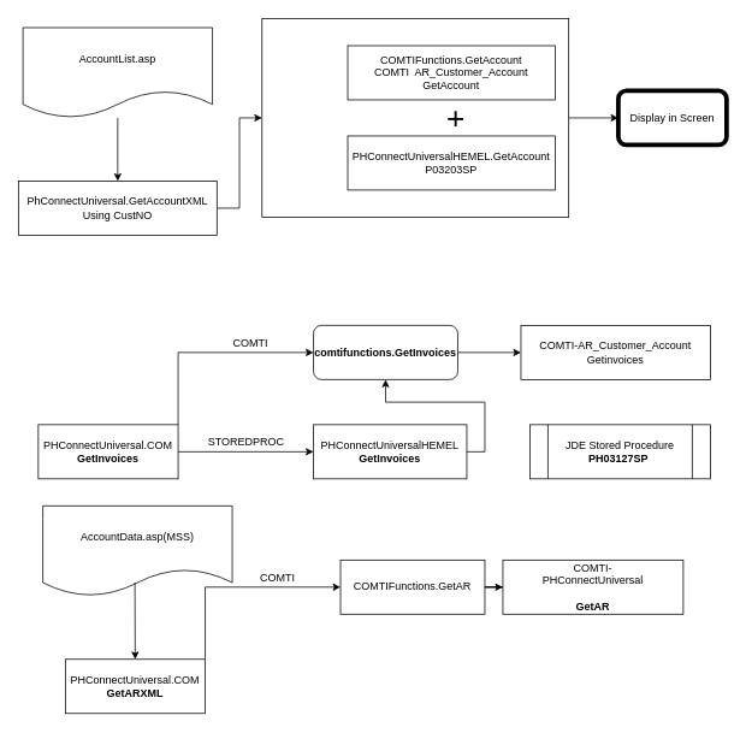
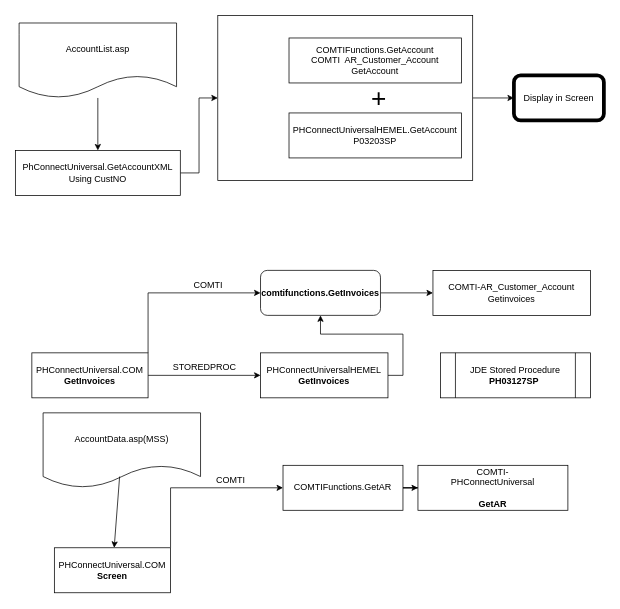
  <mxCell id="0" />
  <mxCell id="1" parent="0" />
  <mxCell id="2" value="" style="edgeStyle=orthogonalEdgeStyle;rounded=0;orthogonalLoop=1;jettySize=auto;html=1;" edge="1" parent="1" source="3" target="22"><mxGeometry relative="1" as="geometry" /></mxCell>
  <mxCell id="3" value="" style="rounded=0;whiteSpace=wrap;html=1;" vertex="1" parent="1"><mxGeometry x="290" y="20" width="340" height="220" as="geometry" /></mxCell>
  <mxCell id="4" style="edgeStyle=orthogonalEdgeStyle;rounded=0;orthogonalLoop=1;jettySize=auto;html=1;exitX=1;exitY=0.5;exitDx=0;exitDy=0;entryX=0;entryY=0.5;entryDx=0;entryDy=0;" parent="1" source="6" target="8" edge="1"><mxGeometry relative="1" as="geometry" /></mxCell>
  <mxCell id="5" style="edgeStyle=orthogonalEdgeStyle;rounded=0;orthogonalLoop=1;jettySize=auto;html=1;exitX=1;exitY=0;exitDx=0;exitDy=0;entryX=0;entryY=0.5;entryDx=0;entryDy=0;" parent="1" source="6" target="12" edge="1"><mxGeometry relative="1" as="geometry" /></mxCell>
  <mxCell id="6" value="PHConnectUniversal.COM&lt;br&gt;&lt;b&gt;GetInvoices&lt;/b&gt;" style="rounded=0;whiteSpace=wrap;html=1;" parent="1" vertex="1"><mxGeometry x="42" y="470" width="155" height="60" as="geometry" /></mxCell>
  <mxCell id="7" style="edgeStyle=orthogonalEdgeStyle;rounded=0;orthogonalLoop=1;jettySize=auto;html=1;exitX=1;exitY=0.5;exitDx=0;exitDy=0;" parent="1" source="8" target="12" edge="1"><mxGeometry relative="1" as="geometry" /></mxCell>
  <mxCell id="8" value="PHConnectUniversalHEMEL&lt;br&gt;&lt;b&gt;GetInvoices&lt;/b&gt;" style="rounded=0;whiteSpace=wrap;html=1;" parent="1" vertex="1"><mxGeometry x="347" y="470" width="170" height="60" as="geometry" /></mxCell>
  <mxCell id="9" value="JDE Stored Procedure&lt;br&gt;&lt;b&gt;PH03127SP&lt;/b&gt;&amp;nbsp;" style="shape=process;whiteSpace=wrap;html=1;backgroundOutline=1;" parent="1" vertex="1"><mxGeometry x="587" y="470" width="200" height="60" as="geometry" /></mxCell>
  <mxCell id="10" value="STOREDPROC" style="text;html=1;align=center;verticalAlign=middle;resizable=0;points=[];autosize=1;" parent="1" vertex="1"><mxGeometry x="222" y="480" width="100" height="20" as="geometry" /></mxCell>
  <mxCell id="11" style="edgeStyle=orthogonalEdgeStyle;rounded=0;orthogonalLoop=1;jettySize=auto;html=1;exitX=1;exitY=0.5;exitDx=0;exitDy=0;entryX=0;entryY=0.5;entryDx=0;entryDy=0;" parent="1" source="12" target="13" edge="1"><mxGeometry relative="1" as="geometry" /></mxCell>
  <mxCell id="12" value="&lt;div&gt;&lt;br&gt;&lt;/div&gt;&lt;div&gt;&lt;b&gt;comtifunctions.GetInvoices&lt;/b&gt;&lt;/div&gt;&lt;div&gt;&lt;br&gt;&lt;/div&gt;" style="whiteSpace=wrap;html=1;rounded=1;" parent="1" vertex="1"><mxGeometry x="347" y="360" width="160" height="60" as="geometry" /></mxCell>
  <mxCell id="13" value="&lt;div&gt;&lt;span&gt;COMTI-AR_Customer_Account&lt;/span&gt;&lt;br&gt;&lt;/div&gt;&lt;div&gt;Getinvoices&lt;/div&gt;" style="rounded=0;whiteSpace=wrap;html=1;" parent="1" vertex="1"><mxGeometry x="577" y="360" width="210" height="60" as="geometry" /></mxCell>
  <mxCell id="14" value="COMTI" style="text;html=1;align=center;verticalAlign=middle;resizable=0;points=[];autosize=1;" parent="1" vertex="1"><mxGeometry x="252" y="370" width="50" height="20" as="geometry" /></mxCell>
  <mxCell id="15" value="" style="edgeStyle=orthogonalEdgeStyle;rounded=0;orthogonalLoop=1;jettySize=auto;html=1;" edge="1" parent="1" source="16" target="18"><mxGeometry relative="1" as="geometry" /></mxCell>
  <mxCell id="16" value="AccountList.asp" style="shape=document;whiteSpace=wrap;html=1;boundedLbl=1;" vertex="1" parent="1"><mxGeometry x="25" y="30" width="210" height="100" as="geometry" /></mxCell>
  <mxCell id="17" value="" style="edgeStyle=orthogonalEdgeStyle;rounded=0;orthogonalLoop=1;jettySize=auto;html=1;" edge="1" parent="1" source="18" target="3"><mxGeometry relative="1" as="geometry" /></mxCell>
  <mxCell id="18" value="&lt;div&gt;PhConnectUniversal.GetAccountXML&lt;/div&gt;&lt;div&gt;&lt;span&gt;Using CustNO&lt;/span&gt;&lt;br&gt;&lt;/div&gt;" style="rounded=0;whiteSpace=wrap;html=1;" vertex="1" parent="1"><mxGeometry x="20" y="200" width="220" height="60" as="geometry" /></mxCell>
  <mxCell id="19" value="&lt;div&gt;PHConnectUniversalHEMEL.GetAccount&lt;/div&gt;&lt;div&gt;P03203SP&lt;/div&gt;" style="rounded=0;whiteSpace=wrap;html=1;" vertex="1" parent="1"><mxGeometry x="385" y="150" width="230" height="60" as="geometry" /></mxCell>
  <mxCell id="20" value="COMTIFunctions.GetAccount&lt;br&gt;COMTI&amp;nbsp; AR_Customer_Account GetAccount" style="rounded=0;whiteSpace=wrap;html=1;" vertex="1" parent="1"><mxGeometry x="385" y="50" width="230" height="60" as="geometry" /></mxCell>
  <mxCell id="21" value="&lt;font style=&quot;font-size: 35px&quot;&gt;+&lt;/font&gt;" style="text;html=1;strokeColor=none;fillColor=none;align=center;verticalAlign=middle;whiteSpace=wrap;rounded=0;strokeWidth=5;" vertex="1" parent="1"><mxGeometry x="485" y="120" width="40" height="20" as="geometry" /></mxCell>
  <mxCell id="22" value="Display in Screen" style="rounded=1;whiteSpace=wrap;html=1;strokeWidth=5;" vertex="1" parent="1"><mxGeometry x="685" y="100" width="120" height="60" as="geometry" /></mxCell>
- <mxCell id="23" value="AccountData.asp(MSS)" style="shape=document;whiteSpace=wrap;html=1;boundedLbl=1;" vertex="1" parent="1"><mxGeometry x="47" y="560" width="210" height="100" as="geometry" /></mxCell>
+ <mxCell id="23" value="AccountData.asp(MSS)" style="shape=document;whiteSpace=wrap;html=1;boundedLbl=1;" vertex="1" parent="1"><mxGeometry x="57" y="550" width="210" height="100" as="geometry" /></mxCell>
  <mxCell id="24" style="edgeStyle=orthogonalEdgeStyle;rounded=0;orthogonalLoop=1;jettySize=auto;html=1;exitX=1;exitY=0;exitDx=0;exitDy=0;entryX=0;entryY=0.5;entryDx=0;entryDy=0;" edge="1" parent="1" source="25" target="28"><mxGeometry relative="1" as="geometry" /></mxCell>
- <mxCell id="25" value="PHConnectUniversal.COM&lt;br&gt;&lt;b&gt;GetARXML&lt;/b&gt;" style="rounded=0;whiteSpace=wrap;html=1;" vertex="1" parent="1"><mxGeometry x="72" y="730" width="155" height="60" as="geometry" /></mxCell>
+ <mxCell id="25" value="PHConnectUniversal.COM&lt;br&gt;&lt;b&gt;Screen&lt;/b&gt;" style="rounded=0;whiteSpace=wrap;html=1;" vertex="1" parent="1"><mxGeometry x="72" y="730" width="155" height="60" as="geometry" /></mxCell>
  <mxCell id="26" value="" style="endArrow=classic;html=1;exitX=0.486;exitY=0.85;exitDx=0;exitDy=0;exitPerimeter=0;" edge="1" parent="1" source="23" target="25"><mxGeometry width="50" height="50" relative="1" as="geometry"><mxPoint x="437" y="770" as="sourcePoint" /><mxPoint x="487" y="720" as="targetPoint" /></mxGeometry></mxCell>
  <mxCell id="27" value="" style="edgeStyle=orthogonalEdgeStyle;rounded=0;orthogonalLoop=1;jettySize=auto;html=1;" edge="1" parent="1" source="28" target="30"><mxGeometry relative="1" as="geometry" /></mxCell>
  <mxCell id="28" value="&lt;div&gt;COMTIFunctions.GetAR&lt;br&gt;&lt;/div&gt;" style="rounded=0;whiteSpace=wrap;html=1;" vertex="1" parent="1"><mxGeometry x="377" y="620" width="160" height="60" as="geometry" /></mxCell>
  <mxCell id="29" value="COMTI" style="text;html=1;align=center;verticalAlign=middle;resizable=0;points=[];autosize=1;" vertex="1" parent="1"><mxGeometry x="282" y="630" width="50" height="20" as="geometry" /></mxCell>
  <mxCell id="30" value="&lt;div&gt;&lt;span&gt;COMTI-&lt;/span&gt;&lt;/div&gt;PHConnectUniversal&lt;br&gt;&lt;br&gt;&lt;div&gt;&lt;b&gt;GetAR&lt;/b&gt;&lt;/div&gt;" style="rounded=0;whiteSpace=wrap;html=1;" vertex="1" parent="1"><mxGeometry x="557" y="620" width="200" height="60" as="geometry" /></mxCell>
